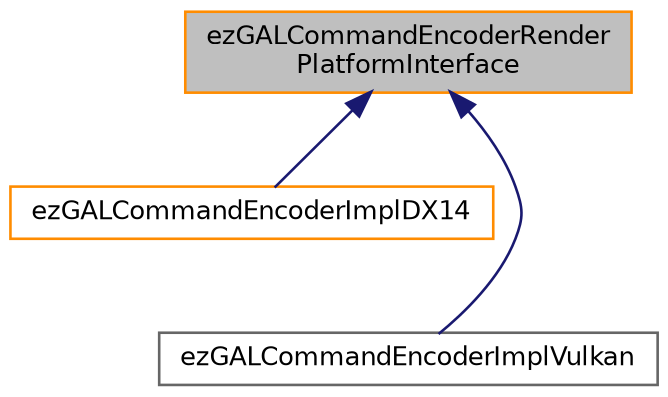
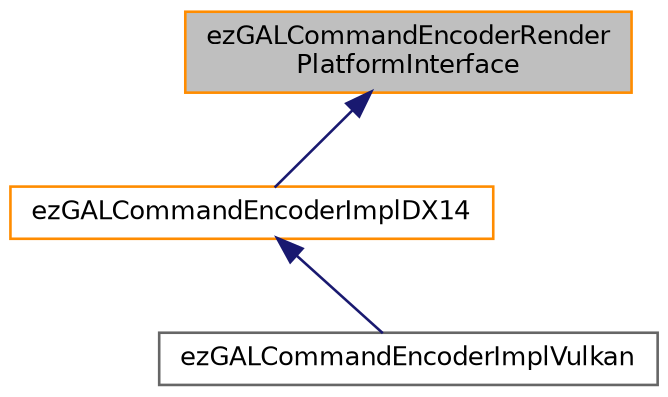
  digraph {
    node [color=darkorange fillcolor=white fontname=Helvetica fontsize=10 shape=record style=filled]
    edge [color=midnightblue dir=back fontname=Helvetica fontsize=10 labelfontname=Helvetica labelfontsize=10 style=solid]
    n1 [fillcolor=grey75 fontcolor=black height=0.2 label="ezGALCommandEncoderRender\lPlatformInterface" width=0.4]
    n2 [height=0.2 label=ezGALCommandEncoderImplDX14 width=0.4]
    n3 [color=gray40 height=0.2 label=ezGALCommandEncoderImplVulkan width=0.4]
    n1 -> n2
-   n1 -> n3
+   n2 -> n3
  }
